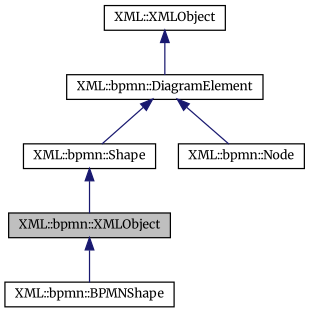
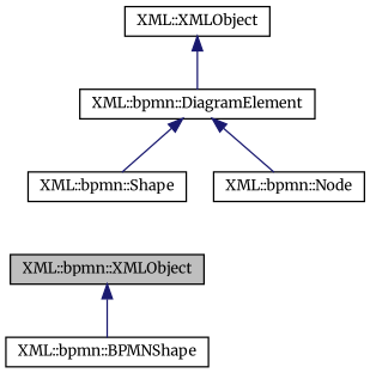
  digraph {
    fontname=Merriweather
    node [color=black fillcolor=white fontname=Merriweather fontsize=10 shape=record style=filled]
    edge [color=midnightblue dir=back fontname=Merriweather fontsize=10 labelfontname=Helvetica labelfontsize=10 style=solid]
    n1 [fillcolor=grey75 fontcolor=black height=0.2 label="XML::bpmn::XMLObject" width=0.4]
    n2 [height=0.2 label="XML::bpmn::BPMNShape" width=0.4]
    n3 [height=0.2 label="XML::bpmn::Shape" width=0.4]
    n4 [height=0.2 label="XML::bpmn::Node" width=0.4]
    n5 [height=0.2 label="XML::bpmn::DiagramElement" width=0.4]
    n6 [height=0.2 label="XML::XMLObject" width=0.4]
    n1 -> n2
-   n3 -> n1
    n5 -> n3
    n5 -> n4
    n6 -> n5
  }
